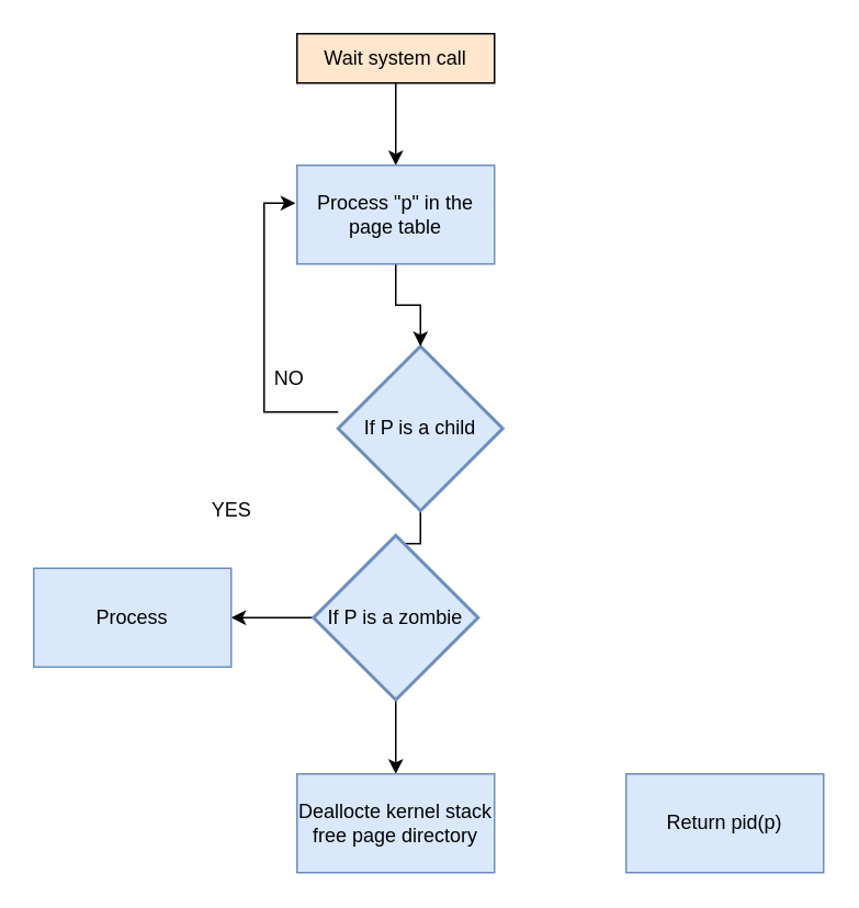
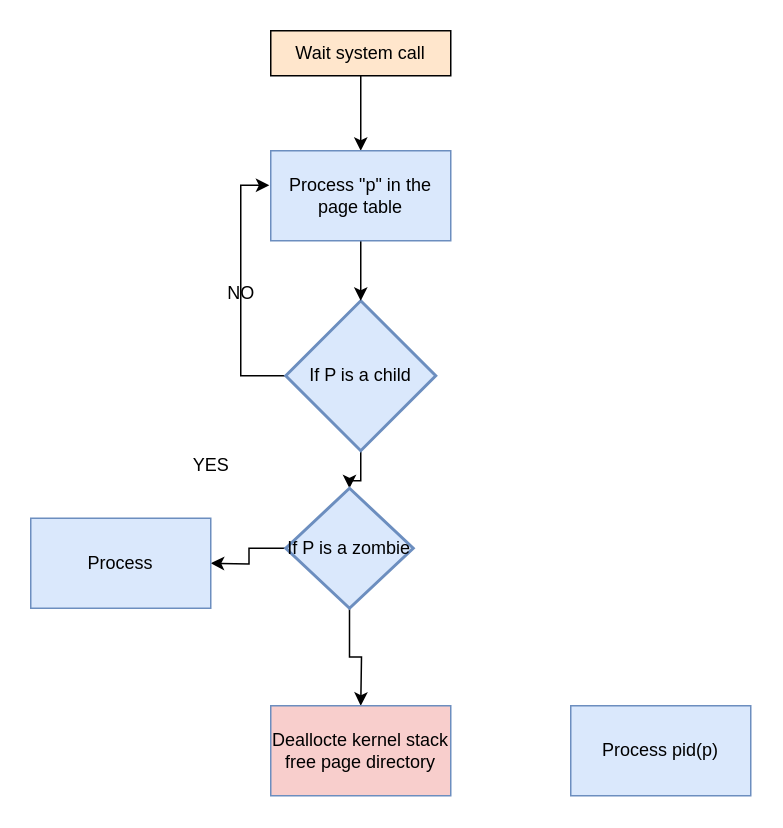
  <mxCell id="0" />
  <mxCell id="1" parent="0" />
  <mxCell id="2" style="edgeStyle=orthogonalEdgeStyle;rounded=0;orthogonalLoop=1;jettySize=auto;html=1;" edge="1" parent="1" source="3"><mxGeometry relative="1" as="geometry"><mxPoint x="240" y="100" as="targetPoint" /></mxGeometry></mxCell>
  <mxCell id="3" value="Wait system call" style="rounded=0;whiteSpace=wrap;html=1;fillColor=#ffe6cc;" vertex="1" parent="1"><mxGeometry x="180" y="20" width="120" height="30" as="geometry" /></mxCell>
  <mxCell id="4" style="edgeStyle=orthogonalEdgeStyle;rounded=0;orthogonalLoop=1;jettySize=auto;html=1;entryX=-0.008;entryY=0.383;entryDx=0;entryDy=0;entryPerimeter=0;" edge="1" parent="1" source="6" target="11"><mxGeometry relative="1" as="geometry"><Array as="points"><mxPoint x="160" y="250" /><mxPoint x="160" y="123" /></Array></mxGeometry></mxCell>
  <mxCell id="5" value="" style="edgeStyle=orthogonalEdgeStyle;rounded=0;orthogonalLoop=1;jettySize=auto;html=1;" edge="1" parent="1" source="6" target="9"><mxGeometry relative="1" as="geometry" /></mxCell>
- <mxCell id="6" value="If P is a child" style="strokeWidth=2;html=1;shape=mxgraph.flowchart.decision;whiteSpace=wrap;fillColor=#dae8fc;strokeColor=#6c8ebf;" vertex="1" parent="1"><mxGeometry x="205" y="210" width="100" height="100" as="geometry" /></mxCell>
+ <mxCell id="6" value="If P is a child" style="strokeWidth=2;html=1;shape=mxgraph.flowchart.decision;whiteSpace=wrap;fillColor=#dae8fc;strokeColor=#6c8ebf;" vertex="1" parent="1"><mxGeometry x="190" y="200" width="100" height="100" as="geometry" /></mxCell>
  <mxCell id="7" style="edgeStyle=orthogonalEdgeStyle;rounded=0;orthogonalLoop=1;jettySize=auto;html=1;" edge="1" parent="1" source="9"><mxGeometry relative="1" as="geometry"><mxPoint x="140" y="375" as="targetPoint" /></mxGeometry></mxCell>
  <mxCell id="8" style="edgeStyle=orthogonalEdgeStyle;rounded=0;orthogonalLoop=1;jettySize=auto;html=1;" edge="1" parent="1" source="9"><mxGeometry relative="1" as="geometry"><mxPoint x="240" y="470" as="targetPoint" /></mxGeometry></mxCell>
- <mxCell id="9" value="If P is a zombie" style="strokeWidth=2;html=1;shape=mxgraph.flowchart.decision;whiteSpace=wrap;fillColor=#dae8fc;strokeColor=#6c8ebf;" vertex="1" parent="1"><mxGeometry x="190" y="325" width="100" height="100" as="geometry" /></mxCell>
+ <mxCell id="9" value="If P is a zombie" style="strokeWidth=2;html=1;shape=mxgraph.flowchart.decision;whiteSpace=wrap;fillColor=#dae8fc;strokeColor=#6c8ebf;" vertex="1" parent="1"><mxGeometry x="190" y="325" width="85" height="80" as="geometry" /></mxCell>
  <mxCell id="10" style="edgeStyle=orthogonalEdgeStyle;rounded=0;orthogonalLoop=1;jettySize=auto;html=1;entryX=0.5;entryY=0;entryDx=0;entryDy=0;entryPerimeter=0;" edge="1" parent="1" source="11" target="6"><mxGeometry relative="1" as="geometry" /></mxCell>
  <mxCell id="11" value="Process &quot;p&quot; in the page table" style="rounded=0;whiteSpace=wrap;html=1;fillColor=#dae8fc;strokeColor=#6c8ebf;" vertex="1" parent="1"><mxGeometry x="180" y="100" width="120" height="60" as="geometry" /></mxCell>
- <mxCell id="12" value="NO" style="text;html=1;align=center;verticalAlign=middle;resizable=0;points=[];autosize=1;" vertex="1" parent="1"><mxGeometry x="160" y="220" width="30" height="20" as="geometry" /></mxCell>
+ <mxCell id="12" value="NO" style="text;html=1;align=center;verticalAlign=middle;resizable=0;points=[];autosize=1;" vertex="1" parent="1"><mxGeometry x="145" y="185" width="30" height="20" as="geometry" /></mxCell>
  <mxCell id="13" value="YES" style="text;html=1;align=center;verticalAlign=middle;resizable=0;points=[];autosize=1;" vertex="1" parent="1"><mxGeometry x="120" y="300" width="40" height="20" as="geometry" /></mxCell>
  <mxCell id="14" value="Process" style="rounded=0;whiteSpace=wrap;html=1;fillColor=#dae8fc;strokeColor=#6c8ebf;" vertex="1" parent="1"><mxGeometry x="20" y="345" width="120" height="60" as="geometry" /></mxCell>
- <mxCell id="15" value="Deallocte kernel stack free page directory" style="rounded=0;whiteSpace=wrap;html=1;fillColor=#dae8fc;strokeColor=#6c8ebf;" vertex="1" parent="1"><mxGeometry x="180" y="470" width="120" height="60" as="geometry" /></mxCell>
- <mxCell id="16" value="Return pid(p)" style="rounded=0;whiteSpace=wrap;html=1;fillColor=#dae8fc;strokeColor=#6c8ebf;" vertex="1" parent="1"><mxGeometry x="380" y="470" width="120" height="60" as="geometry" /></mxCell>
+ <mxCell id="15" value="Deallocte kernel stack free page directory" style="rounded=0;whiteSpace=wrap;html=1;fillColor=#f8cecc;strokeColor=#6c8ebf;" vertex="1" parent="1"><mxGeometry x="180" y="470" width="120" height="60" as="geometry" /></mxCell>
+ <mxCell id="16" value="Process pid(p)" style="rounded=0;whiteSpace=wrap;html=1;fillColor=#dae8fc;strokeColor=#6c8ebf;" vertex="1" parent="1"><mxGeometry x="380" y="470" width="120" height="60" as="geometry" /></mxCell>
